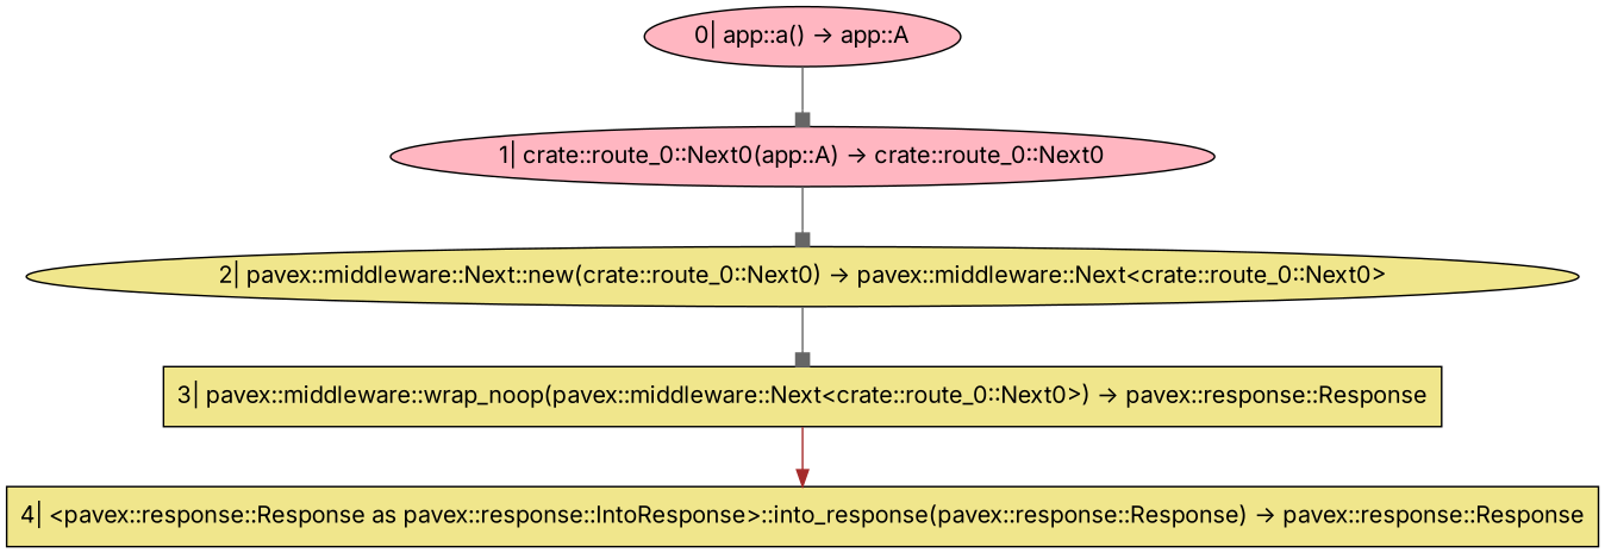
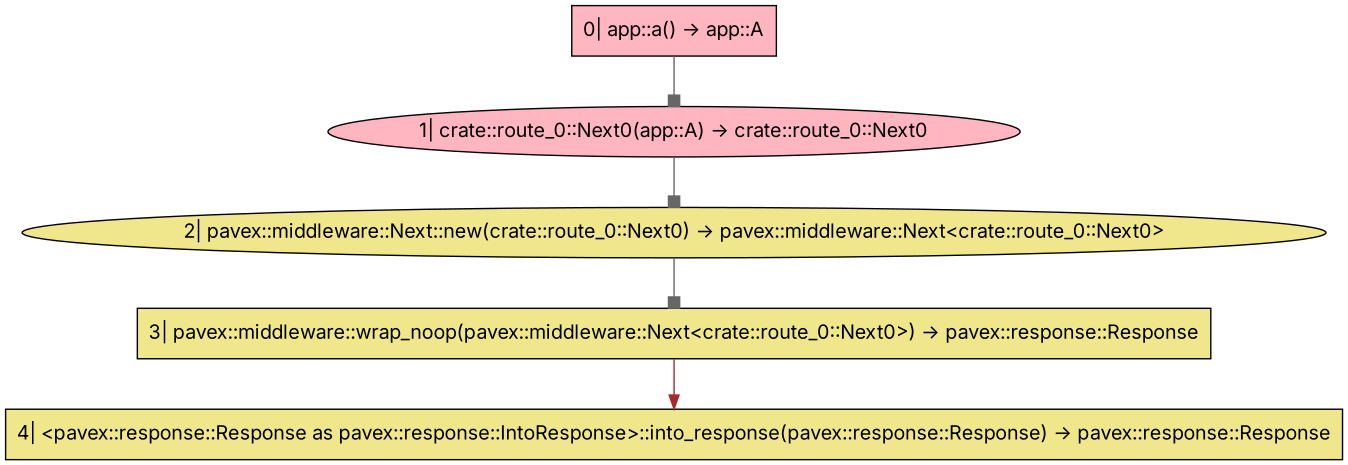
  digraph {
    fontname=Inter
    node [style=filled fillcolor=khaki shape=ellipse fontname=Inter]
    edge [color=gray40 arrowhead=box fontname=Inter]
-   n1 [label="0| app::a() -> app::A" fillcolor=lightpink]
+   n1 [label="0| app::a() -> app::A" fillcolor=lightpink shape=box]
    n2 [label="1| crate::route_0::Next0(app::A) -> crate::route_0::Next0" fillcolor=lightpink]
    n3 [label="2| pavex::middleware::Next::new(crate::route_0::Next0) -> pavex::middleware::Next<crate::route_0::Next0>"]
    n4 [label="3| pavex::middleware::wrap_noop(pavex::middleware::Next<crate::route_0::Next0>) -> pavex::response::Response" shape=box]
    n5 [label="4| <pavex::response::Response as pavex::response::IntoResponse>::into_response(pavex::response::Response) -> pavex::response::Response" shape=box]
    n1 -> n2
    n2 -> n3
    n3 -> n4
    n4 -> n5 [color=brown arrowhead=normal]
  }
